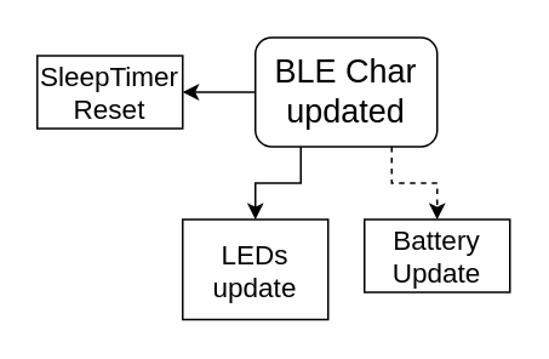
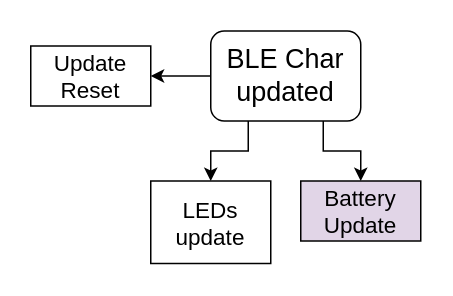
  <mxCell id="0" />
  <mxCell id="1" parent="0" />
  <mxCell id="2" style="edgeStyle=orthogonalEdgeStyle;rounded=0;orthogonalLoop=1;jettySize=auto;html=1;exitX=0.25;exitY=1;exitDx=0;exitDy=0;entryX=0.5;entryY=0;entryDx=0;entryDy=0;" edge="1" parent="1" source="5" target="6"><mxGeometry relative="1" as="geometry" /></mxCell>
- <mxCell id="3" style="edgeStyle=orthogonalEdgeStyle;rounded=0;orthogonalLoop=1;jettySize=auto;html=1;exitX=0.75;exitY=1;exitDx=0;exitDy=0;entryX=0.5;entryY=0;entryDx=0;entryDy=0;dashed=1;" edge="1" parent="1" source="5" target="7"><mxGeometry relative="1" as="geometry" /></mxCell>
+ <mxCell id="3" style="edgeStyle=orthogonalEdgeStyle;rounded=0;orthogonalLoop=1;jettySize=auto;html=1;exitX=0.75;exitY=1;exitDx=0;exitDy=0;entryX=0.5;entryY=0;entryDx=0;entryDy=0;" edge="1" parent="1" source="5" target="7"><mxGeometry relative="1" as="geometry" /></mxCell>
  <mxCell id="4" style="edgeStyle=orthogonalEdgeStyle;rounded=0;orthogonalLoop=1;jettySize=auto;html=1;exitX=0;exitY=0.5;exitDx=0;exitDy=0;entryX=1;entryY=0.5;entryDx=0;entryDy=0;fontSize=10;startArrow=none;startFill=0;endArrow=classic;endFill=1;" edge="1" parent="1" source="5" target="8"><mxGeometry relative="1" as="geometry" /></mxCell>
  <mxCell id="5" value="&lt;font style=&quot;font-size: 18px&quot;&gt;BLE Char updated&lt;br&gt;&lt;/font&gt;" style="rounded=1;whiteSpace=wrap;html=1;fontSize=18;" vertex="1" parent="1"><mxGeometry x="140" y="20" width="100" height="60" as="geometry" /></mxCell>
  <mxCell id="6" value="&lt;span style=&quot;font-size: 15px&quot;&gt;LEDs update&lt;/span&gt;" style="rounded=0;whiteSpace=wrap;html=1;fontSize=10;" vertex="1" parent="1"><mxGeometry x="100" y="120" width="80" height="55" as="geometry" /></mxCell>
- <mxCell id="7" value="&lt;font style=&quot;font-size: 15px&quot;&gt;Battery Update&lt;/font&gt;" style="rounded=0;whiteSpace=wrap;html=1;fontSize=10;" vertex="1" parent="1"><mxGeometry x="200" y="120" width="80" height="40" as="geometry" /></mxCell>
- <mxCell id="8" value="&lt;font&gt;&lt;span style=&quot;font-size: 15px&quot;&gt;SleepTimer Reset&lt;/span&gt;&lt;br&gt;&lt;/font&gt;" style="rounded=0;whiteSpace=wrap;html=1;fontSize=10;" vertex="1" parent="1"><mxGeometry x="20" y="30" width="80" height="40" as="geometry" /></mxCell>
+ <mxCell id="7" value="&lt;font style=&quot;font-size: 15px&quot;&gt;Battery Update&lt;/font&gt;" style="rounded=0;whiteSpace=wrap;html=1;fontSize=10;fillColor=#e1d5e7;" vertex="1" parent="1"><mxGeometry x="200" y="120" width="80" height="40" as="geometry" /></mxCell>
+ <mxCell id="8" value="&lt;font&gt;&lt;span style=&quot;font-size: 15px&quot;&gt;Update Reset&lt;/span&gt;&lt;br&gt;&lt;/font&gt;" style="rounded=0;whiteSpace=wrap;html=1;fontSize=10;" vertex="1" parent="1"><mxGeometry x="20" y="30" width="80" height="40" as="geometry" /></mxCell>
